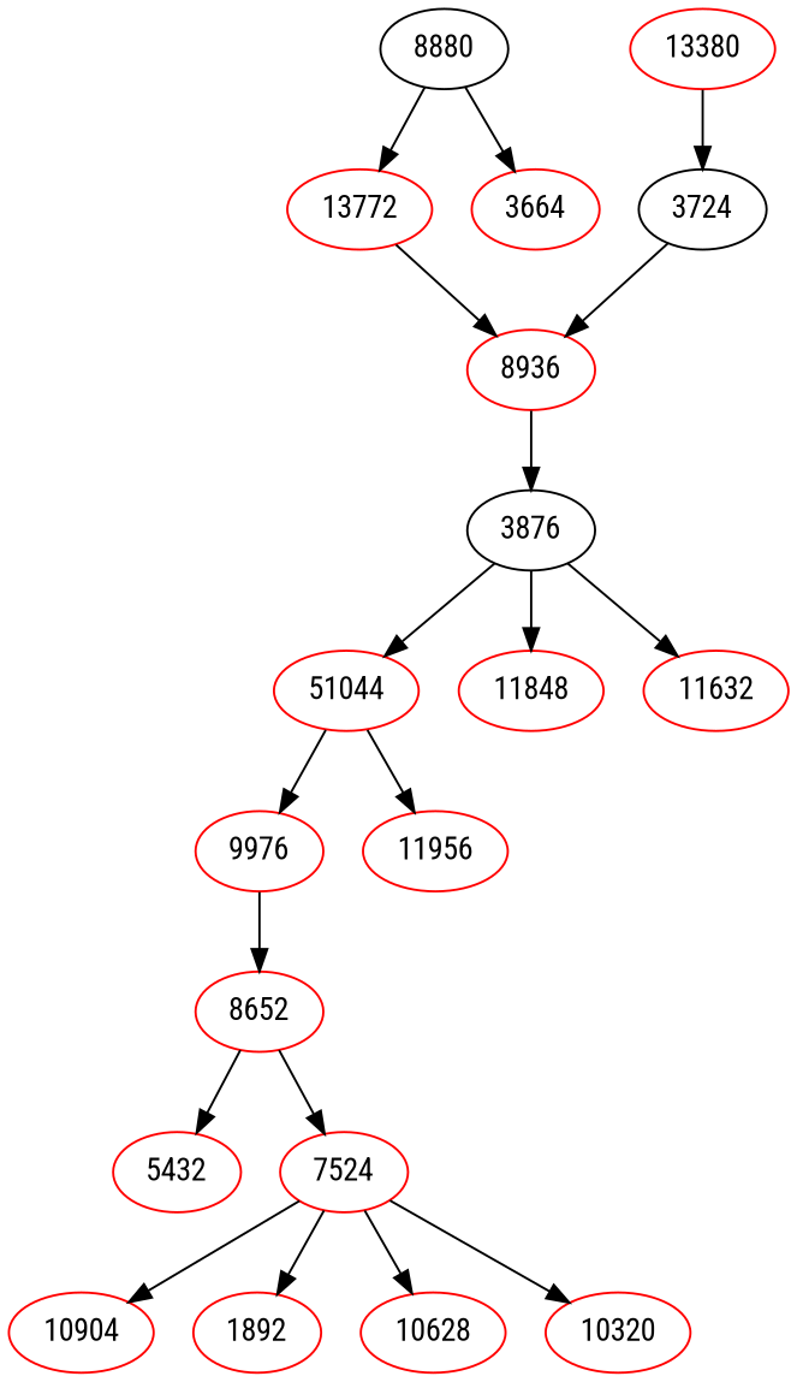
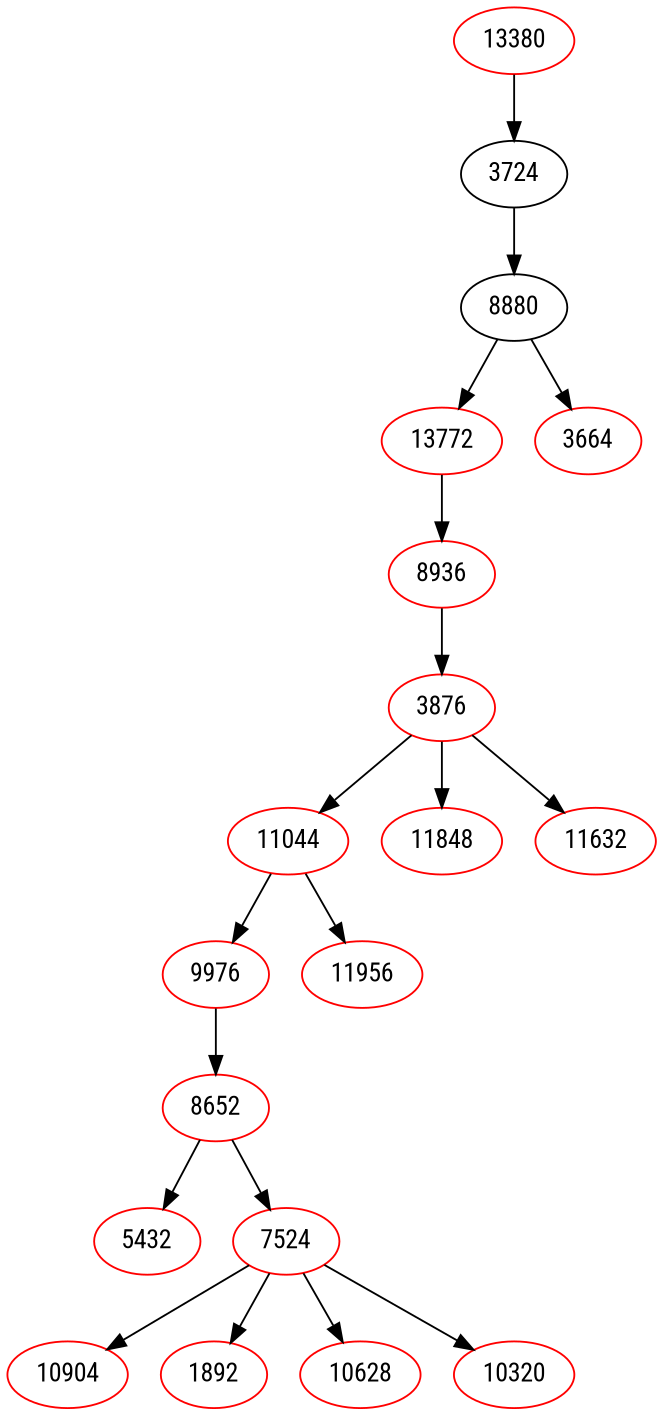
  digraph {
    fontname="Roboto Condensed"
    node [fontname="Roboto Condensed" color=red]
    edge [fontname="Roboto Condensed"]
    3724 [color=""]
    8880 [color=""]
    13772
    3664
    8936
    13380
-   3876 [color=black]
-   11044 [label=51044]
+   3876
+   11044
    11848
    11632
    9976
    11956
    8652
    5432
    7524
    10904
    1892
    10628
    10320
-   3724 -> 8936
+   3724 -> 8880
    8880 -> 13772
    8880 -> 3664
    13772 -> 8936
    8936 -> 3876
    13380 -> 3724
    3876 -> 11044
    3876 -> 11848
    3876 -> 11632
    11044 -> 9976
    11044 -> 11956
    9976 -> 8652
    8652 -> 5432
    8652 -> 7524
    7524 -> 10904
    7524 -> 1892
    7524 -> 10628
    7524 -> 10320
  }
